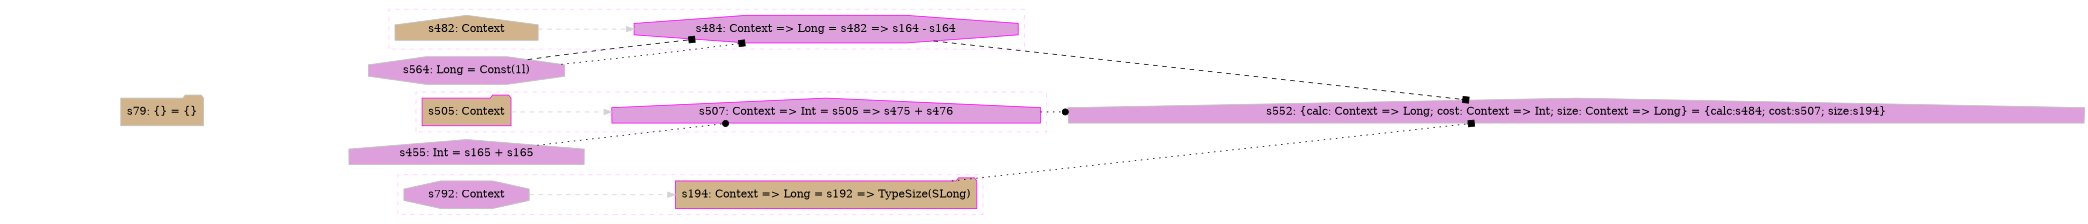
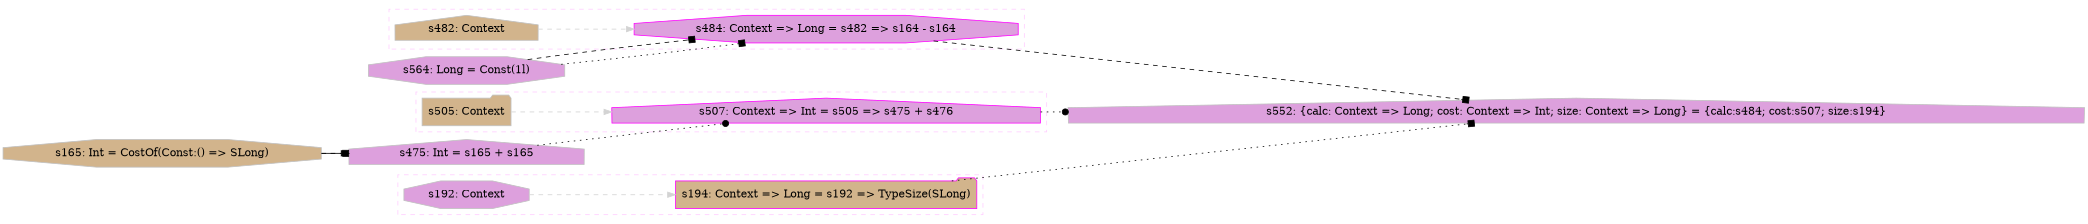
  digraph {
    concentrate=true
    rankdir=LR
    node [color=gray fillcolor=plum shape=house style=filled]
    edge [style=dashed arrowhead=box]
    n1 [fillcolor=tan label="s482: Context"]
    n2 [color=magenta label="s484: Context => Long = s482 => s164 - s164" shape=octagon]
-   n3 [color=magenta fillcolor=tan label="s505: Context" shape=folder]
+   n3 [fillcolor=tan label="s505: Context" shape=folder]
    n4 [color=magenta label="s507: Context => Int = s505 => s475 + s476"]
-   n5 [label="s792: Context" shape=octagon]
+   n5 [label="s192: Context" shape=octagon]
    n6 [color=magenta fillcolor=tan label="s194: Context => Long = s192 => TypeSize(SLong)" shape=folder]
    n7 [label="s552: {calc: Context => Long; cost: Context => Int; size: Context => Long} = {calc:s484; cost:s507; size:s194}"]
    n8 [label="s564: Long = Const(1l)" shape=octagon]
-   n10 [label="s455: Int = s165 + s165"]
-   n11 [fillcolor=tan label="s79: {} = {}" shape=folder]
+   n9 [fillcolor=tan label="s165: Int = CostOf(Const:() => SLong)" shape=octagon]
+   n10 [label="s475: Int = s165 + s165"]
    subgraph cluster_1 {
      color="#FFCCFF"
      style=dashed
      subgraph sub_2 {
        color="#FFCCFF"
        rank=source
        style=dashed
        n1
      }
      subgraph sub_3 {
        color="#FFCCFF"
        rank=sink
        style=dashed
        n2
      }
    }
    subgraph cluster_4 {
      color="#FFCCFF"
      style=dashed
      subgraph sub_5 {
        color="#FFCCFF"
        rank=source
        style=dashed
        n3
      }
      subgraph sub_6 {
        color="#FFCCFF"
        rank=sink
        style=dashed
        n4
      }
    }
    subgraph cluster_7 {
      color="#FFCCFF"
      style=dashed
      subgraph sub_8 {
        color="#FFCCFF"
        rank=source
        style=dashed
        n5
      }
      subgraph sub_9 {
        color="#FFCCFF"
        rank=sink
        style=dashed
        n6
      }
    }
    n1 -> n2 [color=lightgray weight=0 arrowhead=""]
    n2 -> n7
    n3 -> n4 [color=lightgray weight=0 arrowhead=""]
    n4 -> n7 [arrowhead=dot style=dotted]
    n5 -> n6 [color=lightgray weight=0 arrowhead=""]
    n6 -> n7 [style=dotted]
    n8 -> n2 [style=dotted]
    n8 -> n2
+   n9 -> n10
+   n9 -> n10 [style=solid arrowhead=""]
    n10 -> n4 [arrowhead=dot style=dotted]
  }
